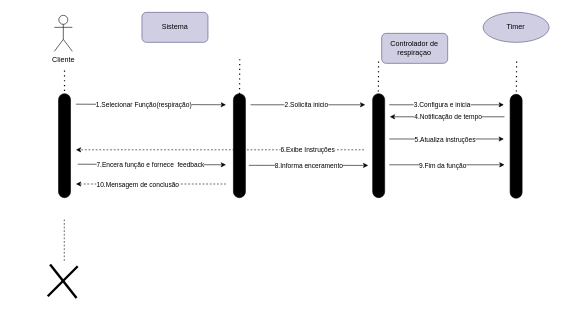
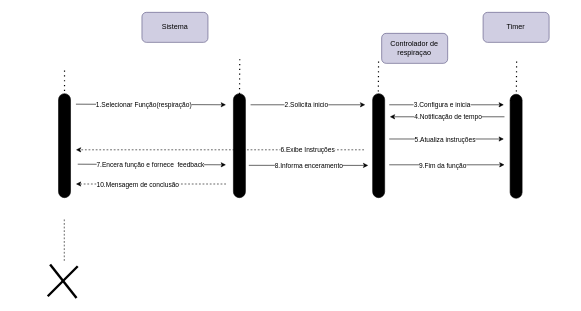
  <mxCell id="0" />
  <mxCell id="1" parent="0" />
- <mxCell id="2" value="Cliente" style="shape=umlActor;verticalLabelPosition=bottom;verticalAlign=top;html=1;outlineConnect=0;" vertex="1" parent="1"><mxGeometry x="90" y="25" width="30" height="60" as="geometry" /></mxCell>
  <mxCell id="3" value="Sistema" style="rounded=1;whiteSpace=wrap;html=1;fillColor=#d0cee2;strokeColor=#56517e;" vertex="1" parent="1"><mxGeometry x="236" y="20" width="110" height="50" as="geometry" /></mxCell>
  <mxCell id="4" value="" style="rounded=1;whiteSpace=wrap;html=1;rotation=90;fillColor=#000000;arcSize=50;" vertex="1" parent="1"><mxGeometry x="20.37" y="232.13" width="173.25" height="20" as="geometry" /></mxCell>
  <mxCell id="5" value="" style="endArrow=none;dashed=1;html=1;dashPattern=1 3;strokeWidth=2;rounded=0;" edge="1" parent="1"><mxGeometry width="50" height="50" relative="1" as="geometry"><mxPoint x="107" y="167" as="sourcePoint" /><mxPoint x="107" y="117" as="targetPoint" /></mxGeometry></mxCell>
  <mxCell id="6" value="" style="rounded=1;whiteSpace=wrap;html=1;rotation=90;fillColor=#000000;arcSize=50;" vertex="1" parent="1"><mxGeometry x="311.75" y="232.13" width="173.25" height="20" as="geometry" /></mxCell>
  <mxCell id="7" value="" style="endArrow=none;dashed=1;html=1;dashPattern=1 3;strokeWidth=2;rounded=0;" edge="1" parent="1"><mxGeometry width="50" height="50" relative="1" as="geometry"><mxPoint x="398.5" y="164" as="sourcePoint" /><mxPoint x="399" y="94" as="targetPoint" /></mxGeometry></mxCell>
  <mxCell id="8" value="" style="endArrow=classic;html=1;rounded=0;" edge="1" parent="1"><mxGeometry width="50" height="50" relative="1" as="geometry"><mxPoint x="126" y="173" as="sourcePoint" /><mxPoint x="376" y="174" as="targetPoint" /></mxGeometry></mxCell>
  <mxCell id="9" value="1.Selecionar Função(respiração)" style="edgeLabel;html=1;align=center;verticalAlign=middle;resizable=0;points=[];" vertex="1" connectable="0" parent="8"><mxGeometry x="-0.028" relative="1" as="geometry"><mxPoint x="-9" as="offset" /></mxGeometry></mxCell>
  <mxCell id="10" value="Controlador de respiraçao" style="rounded=1;whiteSpace=wrap;html=1;fillColor=#d0cee2;strokeColor=#56517e;" vertex="1" parent="1"><mxGeometry x="635.38" y="55" width="110" height="50" as="geometry" /></mxCell>
  <mxCell id="11" value="" style="rounded=1;whiteSpace=wrap;html=1;rotation=90;fillColor=#000000;arcSize=50;" vertex="1" parent="1"><mxGeometry x="543.75" y="232.13" width="173.25" height="20" as="geometry" /></mxCell>
  <mxCell id="12" value="" style="endArrow=none;dashed=1;html=1;dashPattern=1 3;strokeWidth=2;rounded=0;" edge="1" parent="1"><mxGeometry width="50" height="50" relative="1" as="geometry"><mxPoint x="629.75" y="168" as="sourcePoint" /><mxPoint x="630.25" y="98" as="targetPoint" /></mxGeometry></mxCell>
  <mxCell id="13" value="" style="endArrow=classic;html=1;rounded=0;" edge="1" parent="1"><mxGeometry width="50" height="50" relative="1" as="geometry"><mxPoint x="417" y="174" as="sourcePoint" /><mxPoint x="608" y="174" as="targetPoint" /></mxGeometry></mxCell>
  <mxCell id="14" value="2.Solicita inicio" style="edgeLabel;html=1;align=center;verticalAlign=middle;resizable=0;points=[];" vertex="1" connectable="0" parent="13"><mxGeometry x="-0.028" relative="1" as="geometry"><mxPoint x="-1" as="offset" /></mxGeometry></mxCell>
  <mxCell id="15" value="" style="endArrow=classic;html=1;rounded=0;dashed=1;" edge="1" parent="1"><mxGeometry width="50" height="50" relative="1" as="geometry"><mxPoint x="606" y="249" as="sourcePoint" /><mxPoint x="126" y="249" as="targetPoint" /></mxGeometry></mxCell>
  <mxCell id="16" value="6.Exibe Instruções" style="edgeLabel;html=1;align=center;verticalAlign=middle;resizable=0;points=[];" vertex="1" connectable="0" parent="15"><mxGeometry x="-0.044" y="1" relative="1" as="geometry"><mxPoint x="134" y="-1" as="offset" /></mxGeometry></mxCell>
  <mxCell id="17" value="" style="endArrow=classic;html=1;rounded=0;dashed=1;" edge="1" parent="1"><mxGeometry width="50" height="50" relative="1" as="geometry"><mxPoint x="376" y="306" as="sourcePoint" /><mxPoint x="126" y="306" as="targetPoint" /></mxGeometry></mxCell>
  <mxCell id="18" value="10.Mensagem de conclusão" style="edgeLabel;html=1;align=center;verticalAlign=middle;resizable=0;points=[];" vertex="1" connectable="0" parent="17"><mxGeometry x="0.18" relative="1" as="geometry"><mxPoint as="offset" /></mxGeometry></mxCell>
  <mxCell id="19" value="" style="endArrow=none;dashed=1;html=1;rounded=0;" edge="1" parent="1"><mxGeometry width="50" height="50" relative="1" as="geometry"><mxPoint x="106.58" y="434" as="sourcePoint" /><mxPoint x="106.58" y="364" as="targetPoint" /></mxGeometry></mxCell>
  <mxCell id="20" value="" style="endArrow=none;html=1;rounded=0;strokeWidth=4;" edge="1" parent="1"><mxGeometry width="50" height="50" relative="1" as="geometry"><mxPoint x="79" y="493" as="sourcePoint" /><mxPoint x="129" y="443" as="targetPoint" /></mxGeometry></mxCell>
  <mxCell id="21" value="" style="endArrow=none;html=1;rounded=0;strokeWidth=4;" edge="1" parent="1"><mxGeometry width="50" height="50" relative="1" as="geometry"><mxPoint x="83" y="440" as="sourcePoint" /><mxPoint x="127" y="496" as="targetPoint" /></mxGeometry></mxCell>
  <mxCell id="22" value="" style="endArrow=classic;html=1;rounded=0;" edge="1" parent="1"><mxGeometry width="50" height="50" relative="1" as="geometry"><mxPoint x="414" y="274.88" as="sourcePoint" /><mxPoint x="613" y="275" as="targetPoint" /></mxGeometry></mxCell>
  <mxCell id="23" value="8.Informa enceramento" style="edgeLabel;html=1;align=center;verticalAlign=middle;resizable=0;points=[];" vertex="1" connectable="0" parent="22"><mxGeometry y="-2" relative="1" as="geometry"><mxPoint y="-1" as="offset" /></mxGeometry></mxCell>
  <mxCell id="24" value="" style="rounded=1;whiteSpace=wrap;html=1;rotation=90;fillColor=#000000;arcSize=50;" vertex="1" parent="1"><mxGeometry x="772.75" y="233.13" width="173.25" height="20" as="geometry" /></mxCell>
- <mxCell id="25" value="Timer" style="ellipse;whiteSpace=wrap;html=1;fillColor=#d0cee2;strokeColor=#56517e;" vertex="1" parent="1"><mxGeometry x="804.37" y="20" width="110" height="50" as="geometry" /></mxCell>
+ <mxCell id="25" value="Timer" style="rounded=1;whiteSpace=wrap;html=1;fillColor=#d0cee2;strokeColor=#56517e;" vertex="1" parent="1"><mxGeometry x="804.37" y="20" width="110" height="50" as="geometry" /></mxCell>
  <mxCell id="26" value="" style="endArrow=none;dashed=1;html=1;dashPattern=1 3;strokeWidth=2;rounded=0;" edge="1" parent="1"><mxGeometry width="50" height="50" relative="1" as="geometry"><mxPoint x="859.75" y="168" as="sourcePoint" /><mxPoint x="860.25" y="98" as="targetPoint" /></mxGeometry></mxCell>
  <mxCell id="27" value="" style="endArrow=classic;html=1;rounded=0;" edge="1" parent="1"><mxGeometry width="50" height="50" relative="1" as="geometry"><mxPoint x="648" y="174" as="sourcePoint" /><mxPoint x="839" y="174" as="targetPoint" /></mxGeometry></mxCell>
  <mxCell id="28" value="3.Configura e inicia" style="edgeLabel;html=1;align=center;verticalAlign=middle;resizable=0;points=[];" vertex="1" connectable="0" parent="27"><mxGeometry x="-0.028" relative="1" as="geometry"><mxPoint x="-6" as="offset" /></mxGeometry></mxCell>
  <mxCell id="29" value="" style="endArrow=classic;html=1;rounded=0;" edge="1" parent="1"><mxGeometry width="50" height="50" relative="1" as="geometry"><mxPoint x="840" y="194" as="sourcePoint" /><mxPoint x="649" y="194" as="targetPoint" /></mxGeometry></mxCell>
  <mxCell id="30" value="4.Notificação de tempo" style="edgeLabel;html=1;align=center;verticalAlign=middle;resizable=0;points=[];" vertex="1" connectable="0" parent="29"><mxGeometry x="-0.028" relative="1" as="geometry"><mxPoint x="-2" as="offset" /></mxGeometry></mxCell>
  <mxCell id="31" value="" style="endArrow=classic;html=1;rounded=0;" edge="1" parent="1"><mxGeometry width="50" height="50" relative="1" as="geometry"><mxPoint x="648" y="231" as="sourcePoint" /><mxPoint x="839" y="231" as="targetPoint" /></mxGeometry></mxCell>
  <mxCell id="32" value="5.Atualiza instruções" style="edgeLabel;html=1;align=center;verticalAlign=middle;resizable=0;points=[];" vertex="1" connectable="0" parent="31"><mxGeometry x="-0.028" relative="1" as="geometry"><mxPoint x="-1" as="offset" /></mxGeometry></mxCell>
  <mxCell id="33" value="" style="endArrow=classic;html=1;rounded=0;" edge="1" parent="1"><mxGeometry width="50" height="50" relative="1" as="geometry"><mxPoint x="129" y="273" as="sourcePoint" /><mxPoint x="376" y="274" as="targetPoint" /></mxGeometry></mxCell>
  <mxCell id="34" value="7.Encera função e fornece&amp;nbsp; feedback" style="edgeLabel;html=1;align=center;verticalAlign=middle;resizable=0;points=[];" vertex="1" connectable="0" parent="33"><mxGeometry x="-0.028" relative="1" as="geometry"><mxPoint x="1" as="offset" /></mxGeometry></mxCell>
  <mxCell id="35" value="" style="endArrow=classic;html=1;rounded=0;" edge="1" parent="1"><mxGeometry width="50" height="50" relative="1" as="geometry"><mxPoint x="648" y="274" as="sourcePoint" /><mxPoint x="840" y="274" as="targetPoint" /></mxGeometry></mxCell>
  <mxCell id="36" value="9.Fim da função" style="edgeLabel;html=1;align=center;verticalAlign=middle;resizable=0;points=[];" vertex="1" connectable="0" parent="35"><mxGeometry y="-2" relative="1" as="geometry"><mxPoint x="-8" y="-1" as="offset" /></mxGeometry></mxCell>
